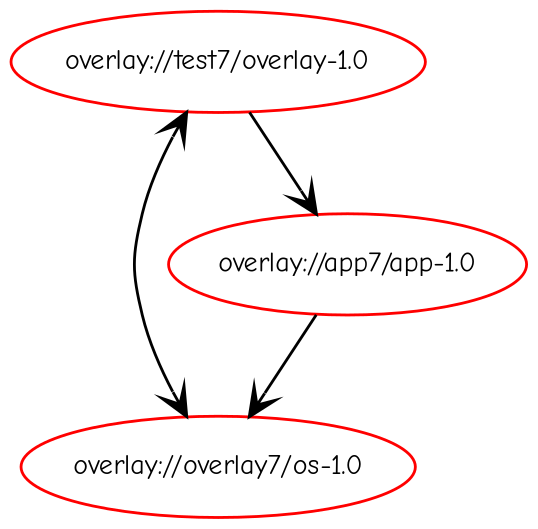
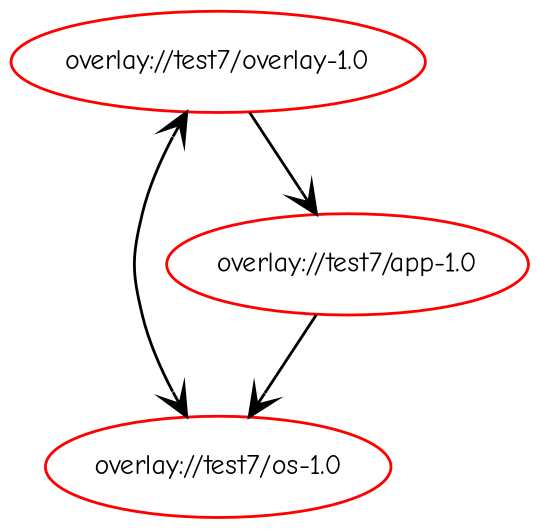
  digraph {
    compound=true
    concentrate=true
    fontname="Comic Neue"
    newrank=true
    rankdir=TD
    node [color=red fontname="Comic Neue" fontsize=10]
    edge [arrowhead=vee fontname="Comic Neue"]
    n1 [label="overlay://test7/overlay-1.0"]
-   "overlay://test7/os-1.0" [label="overlay://overlay7/os-1.0"]
-   "overlay://test7/app-1.0" [label="overlay://app7/app-1.0"]
+   "overlay://test7/os-1.0"
+   "overlay://test7/app-1.0"
    n1 -> "overlay://test7/os-1.0"
    n1 -> "overlay://test7/app-1.0"
    "overlay://test7/os-1.0" -> n1
    "overlay://test7/app-1.0" -> "overlay://test7/os-1.0"
  }
